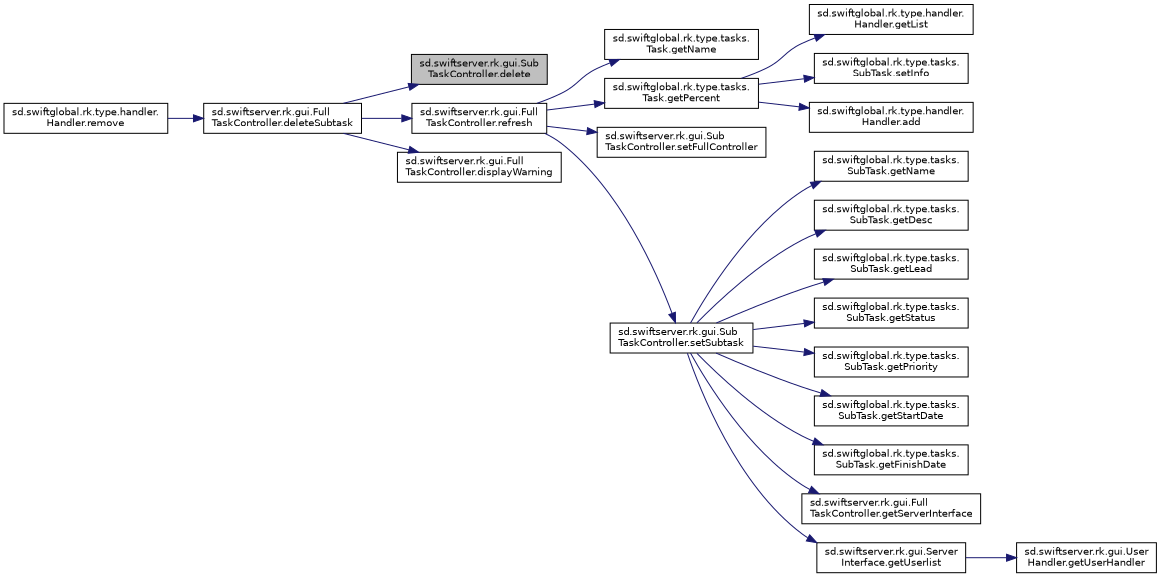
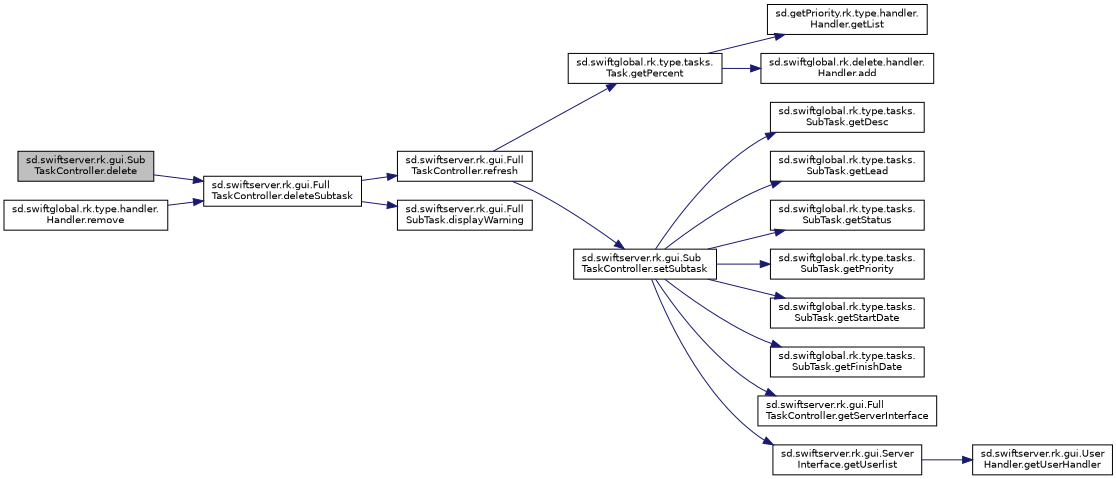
  digraph {
    rankdir=LR
    node [color=black fillcolor=white fontname=Helvetica fontsize=10 shape=record style=filled]
    edge [color=midnightblue fontname=Helvetica fontsize=10 labelfontname=Helvetica labelfontsize=10 style=solid]
    n1 [fillcolor=grey75 fontcolor=black height=0.2 label="sd.swiftserver.rk.gui.Sub\lTaskController.delete" width=0.4]
    n2 [height=0.2 label="sd.swiftserver.rk.gui.Full\lTaskController.deleteSubtask" width=0.4]
    n3 [height=0.2 label="sd.swiftserver.rk.gui.Full\lTaskController.refresh" width=0.4]
-   n4 [height=0.2 label="sd.swiftserver.rk.gui.Full\lTaskController.displayWarning" width=0.4]
+   n4 [height=0.2 label="sd.swiftserver.rk.gui.Full\lSubTask.displayWarning" width=0.4]
    n5 [height=0.2 label="sd.swiftglobal.rk.type.handler.\lHandler.remove" width=0.4]
-   n6 [height=0.2 label="sd.swiftglobal.rk.type.tasks.\lTask.getName" width=0.4]
    n7 [height=0.2 label="sd.swiftglobal.rk.type.tasks.\lTask.getPercent" width=0.4]
-   n8 [height=0.2 label="sd.swiftserver.rk.gui.Sub\lTaskController.setFullController" width=0.4]
    n9 [height=0.2 label="sd.swiftserver.rk.gui.Sub\lTaskController.setSubtask" width=0.4]
-   n10 [height=0.2 label="sd.swiftglobal.rk.type.handler.\lHandler.getList" width=0.4]
-   n11 [height=0.2 label="sd.swiftglobal.rk.type.tasks.\lSubTask.setInfo" width=0.4]
-   n12 [height=0.2 label="sd.swiftglobal.rk.type.handler.\lHandler.add" width=0.4]
-   n13 [height=0.2 label="sd.swiftglobal.rk.type.tasks.\lSubTask.getName" width=0.4]
+   n10 [height=0.2 label="sd.getPriority.rk.type.handler.\lHandler.getList" width=0.4]
+   n12 [height=0.2 label="sd.swiftglobal.rk.delete.handler.\lHandler.add" width=0.4]
    n14 [height=0.2 label="sd.swiftglobal.rk.type.tasks.\lSubTask.getDesc" width=0.4]
    n15 [height=0.2 label="sd.swiftglobal.rk.type.tasks.\lSubTask.getLead" width=0.4]
    n16 [height=0.2 label="sd.swiftglobal.rk.type.tasks.\lSubTask.getStatus" width=0.4]
    n17 [height=0.2 label="sd.swiftglobal.rk.type.tasks.\lSubTask.getPriority" width=0.4]
    n18 [height=0.2 label="sd.swiftglobal.rk.type.tasks.\lSubTask.getStartDate" width=0.4]
    n19 [height=0.2 label="sd.swiftglobal.rk.type.tasks.\lSubTask.getFinishDate" width=0.4]
    n20 [height=0.2 label="sd.swiftserver.rk.gui.Full\lTaskController.getServerInterface" width=0.4]
    n21 [height=0.2 label="sd.swiftserver.rk.gui.Server\lInterface.getUserlist" width=0.4]
    n22 [height=0.2 label="sd.swiftserver.rk.gui.User\lHandler.getUserHandler" width=0.4]
-   n2 -> n1
+   n1 -> n2
    n2 -> n3
    n2 -> n4
-   n3 -> n6
    n3 -> n7
-   n3 -> n8
    n3 -> n9
    n5 -> n2
    n7 -> n10
-   n7 -> n11
    n7 -> n12
-   n9 -> n13
    n9 -> n14
    n9 -> n15
    n9 -> n16
    n9 -> n17
    n9 -> n18
    n9 -> n19
    n9 -> n20
    n9 -> n21
    n21 -> n22
  }
